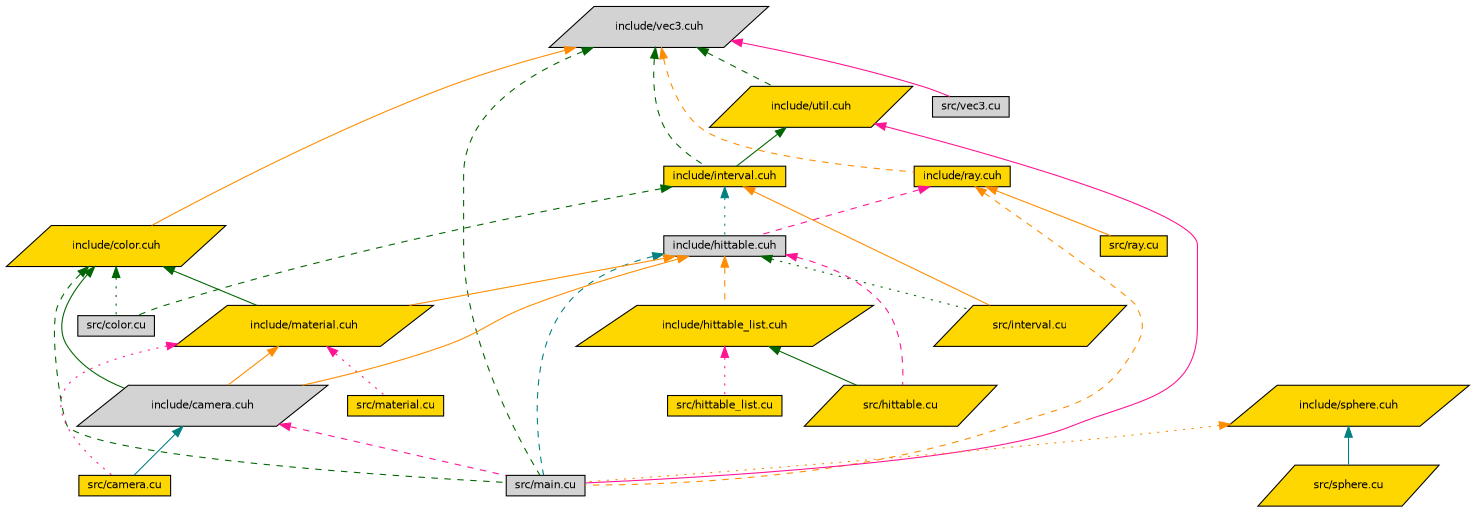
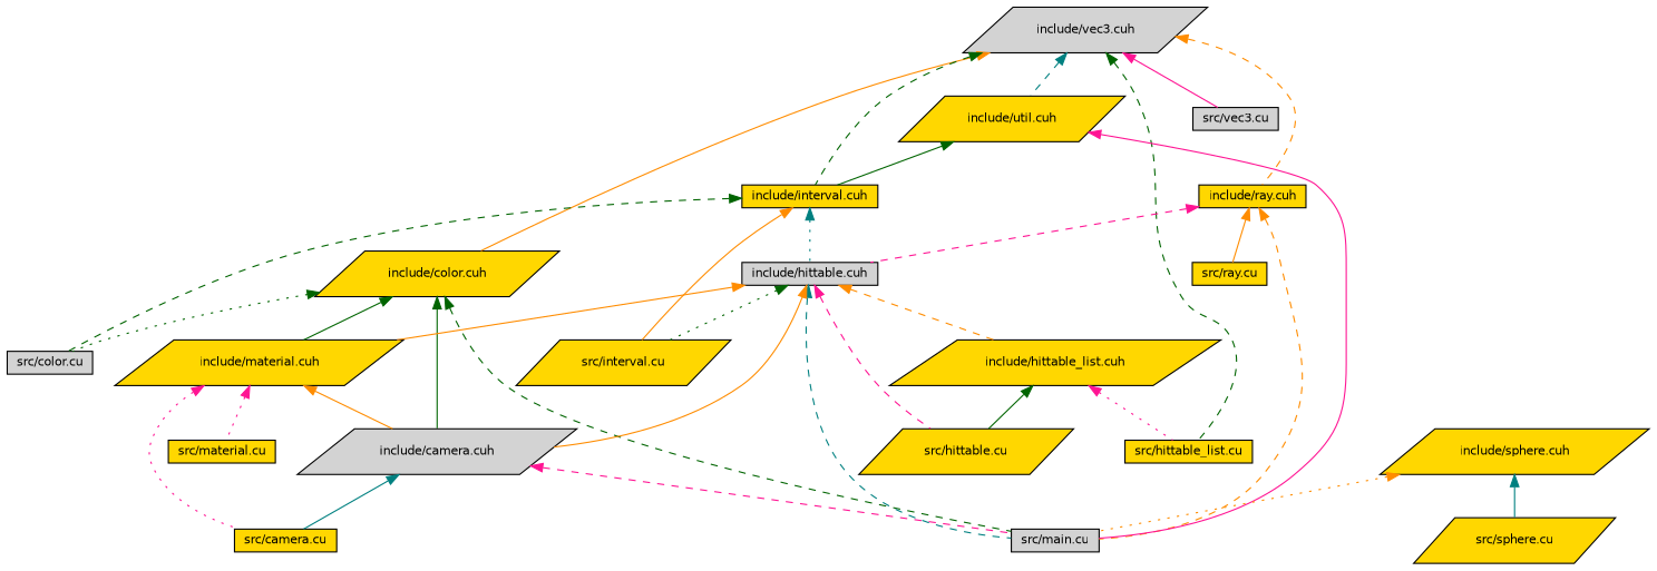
  digraph {
    node [color=black fillcolor=gold fontname=Helvetica fontsize=10 shape=parallelogram style=filled]
    edge [color=darkorange dir=back fontname=Helvetica fontsize=10 labelfontname=Helvetica labelfontsize=10 style=solid]
    n1 [fillcolor=lightgrey fontcolor=black height=0.2 label="include/vec3.cuh" width=0.4]
    n2 [height=0.2 label="include/color.cuh" width=0.4]
    n3 [fillcolor=lightgrey height=0.2 label="src/main.cu" shape=box width=0.4]
    n4 [height=0.2 label="include/interval.cuh" shape=box width=0.4]
    n5 [height=0.2 label="include/ray.cuh" shape=box width=0.4]
    n6 [height=0.2 label="include/util.cuh" width=0.4]
    n7 [fillcolor=lightgrey height=0.2 label="src/vec3.cu" shape=box width=0.4]
    n8 [fillcolor=lightgrey height=0.2 label="include/camera.cuh" width=0.4]
    n9 [height=0.2 label="include/material.cuh" width=0.4]
    n10 [fillcolor=lightgrey height=0.2 label="src/color.cu" shape=box width=0.4]
    n11 [fillcolor=lightgrey height=0.2 label="include/hittable.cuh" shape=box width=0.4]
    n12 [height=0.2 label="src/interval.cu" width=0.4]
    n13 [height=0.2 label="src/ray.cu" shape=box width=0.4]
    n14 [height=0.2 label="src/camera.cu" shape=box width=0.4]
    n15 [height=0.2 label="src/material.cu" shape=box width=0.4]
    n16 [height=0.2 label="include/hittable_list.cuh" width=0.4]
    n17 [height=0.2 label="src/hittable.cu" width=0.4]
    n18 [height=0.2 label="src/hittable_list.cu" shape=box width=0.4]
    n19 [height=0.2 label="include/sphere.cuh" width=0.4]
    n20 [height=0.2 label="src/sphere.cu" width=0.4]
    n1 -> n2
-   n1 -> n3 [color=darkgreen style=dashed]
+   n1 -> n18 [color=darkgreen style=dashed]
    n1 -> n4 [color=darkgreen style=dashed]
    n1 -> n5 [style=dashed]
-   n1 -> n6 [color=darkgreen style=dashed]
+   n1 -> n6 [color=teal style=dashed]
    n1 -> n7 [color=deeppink]
    n2 -> n3 [color=darkgreen style=dashed]
    n2 -> n8 [color=darkgreen]
    n2 -> n9 [color=darkgreen]
    n2 -> n10 [color=darkgreen style=dotted]
    n4 -> n10 [color=darkgreen style=dashed]
    n4 -> n11 [color=teal style=dotted]
    n4 -> n12
    n5 -> n3 [style=dashed]
    n5 -> n11 [color=deeppink style=dashed]
    n5 -> n13
    n6 -> n3 [color=deeppink]
    n6 -> n4 [color=darkgreen]
    n8 -> n3 [color=deeppink style=dashed]
    n8 -> n14 [color=teal]
    n9 -> n8
    n9 -> n14 [color=deeppink style=dotted]
    n9 -> n15 [color=deeppink style=dotted]
    n11 -> n3 [color=teal style=dashed]
    n11 -> n8
    n11 -> n9
    n11 -> n12 [color=darkgreen style=dotted]
    n11 -> n16 [style=dashed]
    n11 -> n17 [color=deeppink style=dashed]
    n16 -> n17 [color=darkgreen]
    n16 -> n18 [color=deeppink style=dotted]
    n19 -> n3 [style=dotted]
    n19 -> n20 [color=teal]
  }
